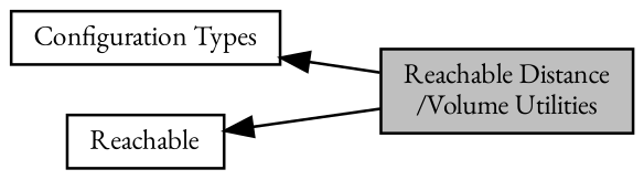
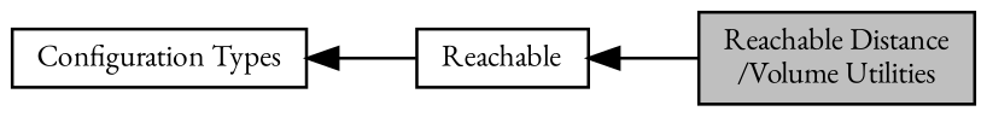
  digraph {
    fontname="EB Garamond"
    rankdir=LR
    node [color=black fillcolor=white fontname="EB Garamond" fontsize=10 shape=box style=filled]
    edge [dir=back fontname="EB Garamond" fontsize=10 labelfontname=Helvetica labelfontsize=10 shape=plaintext style=solid]
    n1 [height=0.2 label="Configuration Types" width=0.4]
    n2 [fillcolor=grey75 fontcolor=black height=0.2 label="Reachable Distance\l/Volume Utilities" width=0.4]
    n3 [height=0.2 label=Reachable width=0.4]
-   n1 -> n2
+   n1 -> n3
    n3 -> n2
  }
